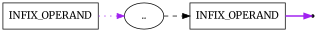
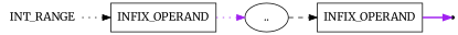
  digraph {
    rankdir=LR
    fontname=Merriweather
    node [shape=box fontname=Merriweather]
    edge [color=black style=dotted fontname=Merriweather]
+   n1 [label=INT_RANGE shape=plaintext]
    n2 [label=INFIX_OPERAND]
    n3 [label=".." shape=oval]
    n4 [label=INFIX_OPERAND]
    end [shape=point]
+   n1 -> n2
    n2 -> n3 [color=purple]
    n3 -> n4 [style=dashed]
    n4 -> end [color=purple style=bold]
  }
